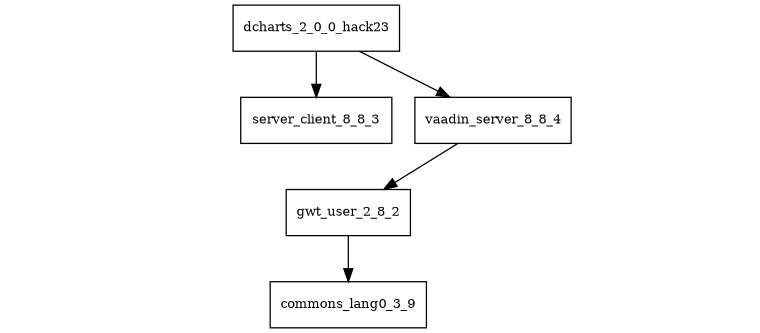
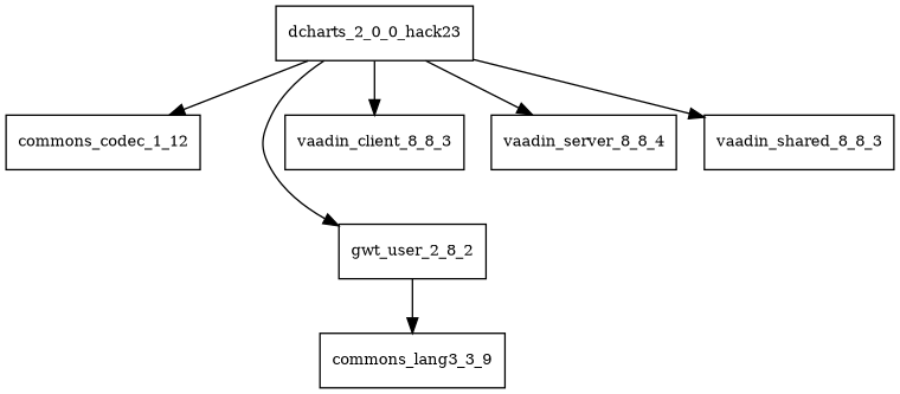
  digraph {
    node [fontsize=10.0 shape=box]
    dcharts_2_0_0_hack23
+   commons_codec_1_12
    gwt_user_2_8_2
-   vaadin_client_8_8_3 [label=server_client_8_8_3]
+   vaadin_client_8_8_3
    n5 [label=vaadin_server_8_8_4]
-   commons_lang3_3_9 [label=commons_lang0_3_9]
-   n5 -> gwt_user_2_8_2
+   vaadin_shared_8_8_3
+   commons_lang3_3_9
+   dcharts_2_0_0_hack23 -> commons_codec_1_12
+   dcharts_2_0_0_hack23 -> gwt_user_2_8_2
    dcharts_2_0_0_hack23 -> vaadin_client_8_8_3
    dcharts_2_0_0_hack23 -> n5
+   dcharts_2_0_0_hack23 -> vaadin_shared_8_8_3
    gwt_user_2_8_2 -> commons_lang3_3_9
  }
